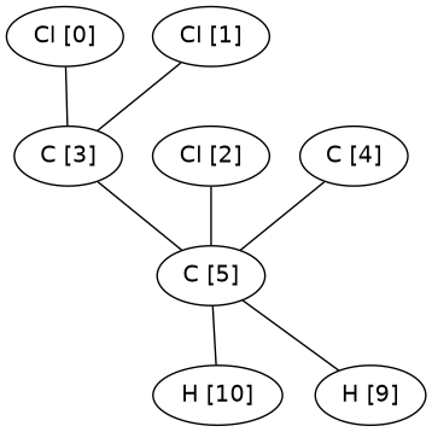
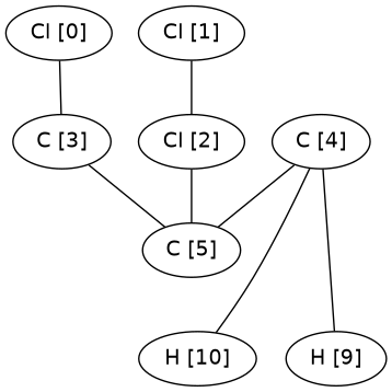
  graph {
    fontname="DejaVu Sans"
    node [fontname="DejaVu Sans"]
    edge [fontname="DejaVu Sans"]
    n1 [label="Cl [0]"]
    n2 [label="C [3]"]
    n3 [label="C [5]"]
    n4 [label="Cl [1]"]
    n5 [label="Cl [2]"]
    n6 [label="H [10]"]
    n7 [label="C [4]"]
    n8 [label="H [9]"]
    n1 -- n2
    n2 -- n3
-   n3 -- n6
-   n4 -- n2
+   n7 -- n6
+   n4 -- n5
    n5 -- n3
    n7 -- n3
-   n3 -- n8
+   n7 -- n8
  }
